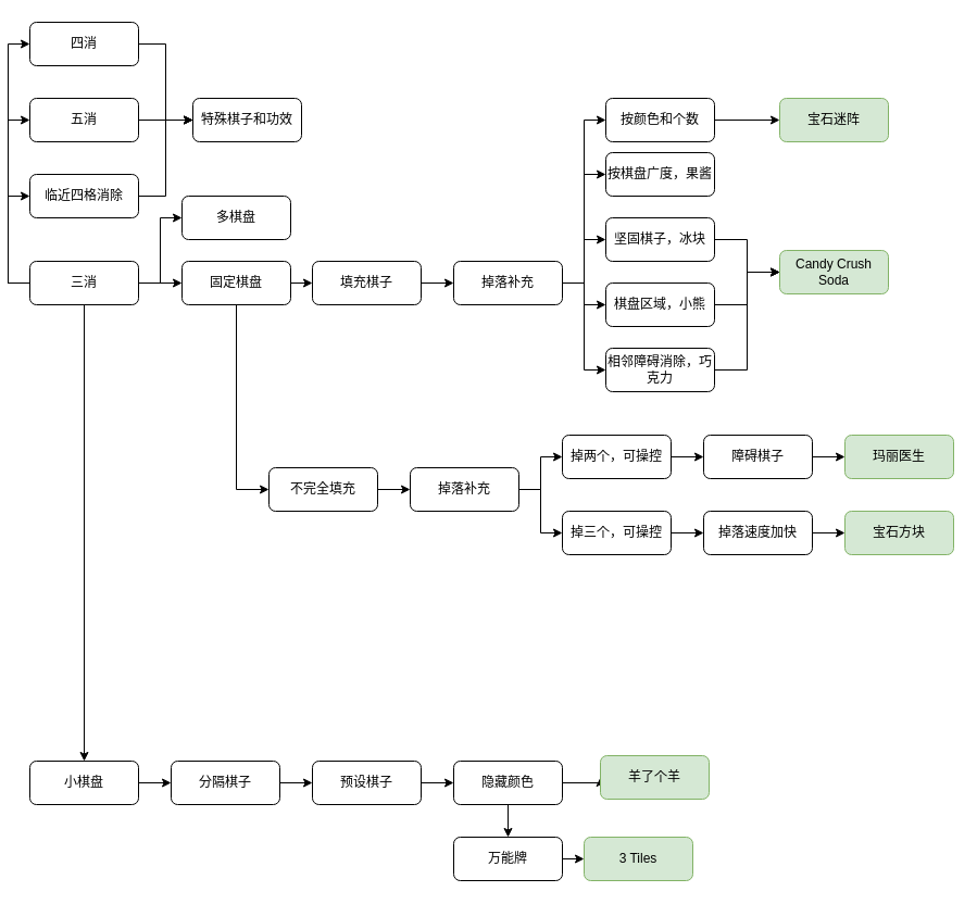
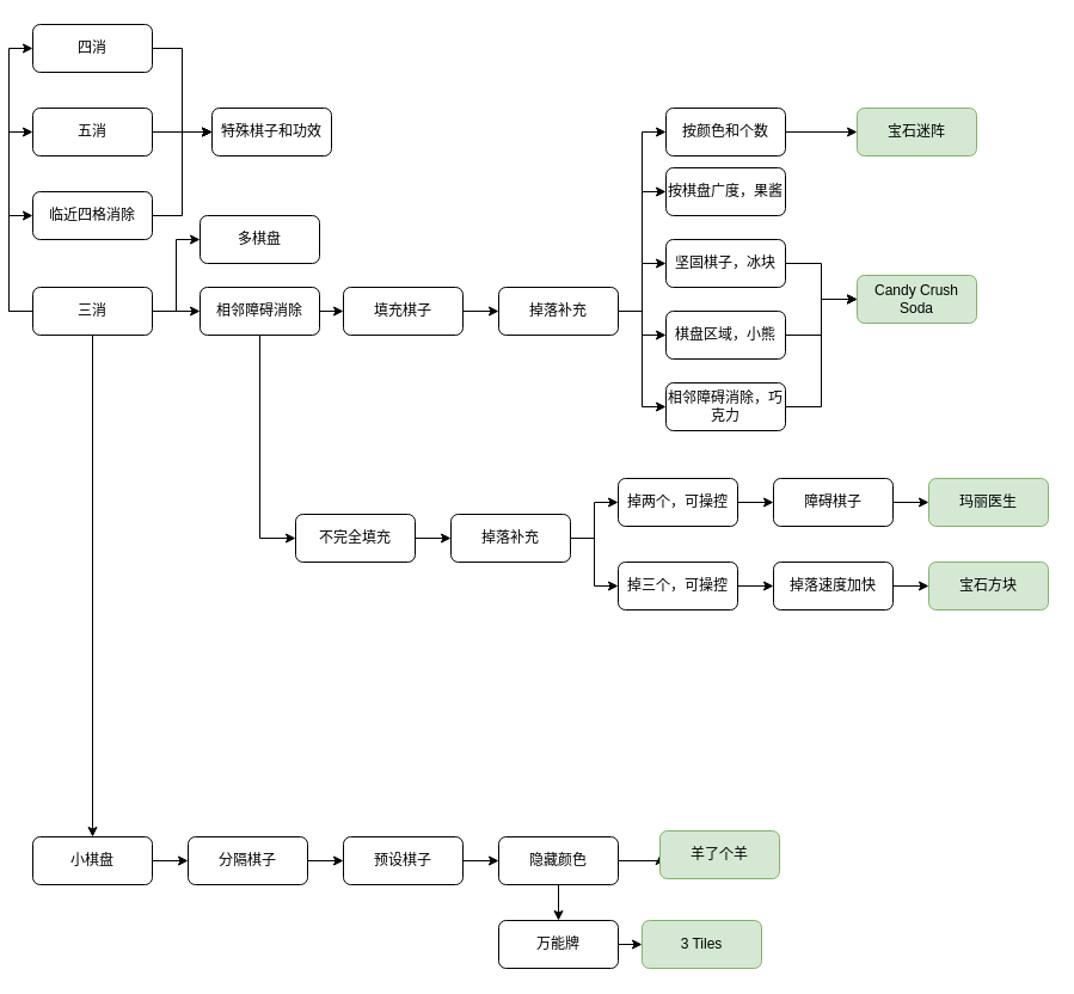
  <mxCell id="0" />
  <mxCell id="1" parent="0" />
  <mxCell id="2" style="edgeStyle=orthogonalEdgeStyle;rounded=0;orthogonalLoop=1;jettySize=auto;html=1;exitX=1;exitY=0.5;exitDx=0;exitDy=0;entryX=0;entryY=0.5;entryDx=0;entryDy=0;" edge="1" parent="1" source="8" target="11"><mxGeometry relative="1" as="geometry" /></mxCell>
  <mxCell id="3" style="edgeStyle=orthogonalEdgeStyle;rounded=0;orthogonalLoop=1;jettySize=auto;html=1;exitX=1;exitY=0.5;exitDx=0;exitDy=0;entryX=0;entryY=0.5;entryDx=0;entryDy=0;" edge="1" parent="1" source="8" target="35"><mxGeometry relative="1" as="geometry" /></mxCell>
  <mxCell id="4" style="edgeStyle=orthogonalEdgeStyle;rounded=0;orthogonalLoop=1;jettySize=auto;html=1;exitX=0;exitY=0.5;exitDx=0;exitDy=0;entryX=0;entryY=0.5;entryDx=0;entryDy=0;" edge="1" parent="1" source="8" target="25"><mxGeometry relative="1" as="geometry" /></mxCell>
  <mxCell id="5" style="edgeStyle=orthogonalEdgeStyle;rounded=0;orthogonalLoop=1;jettySize=auto;html=1;exitX=0;exitY=0.5;exitDx=0;exitDy=0;entryX=0;entryY=0.5;entryDx=0;entryDy=0;" edge="1" parent="1" source="8" target="23"><mxGeometry relative="1" as="geometry" /></mxCell>
  <mxCell id="6" style="edgeStyle=orthogonalEdgeStyle;rounded=0;orthogonalLoop=1;jettySize=auto;html=1;exitX=0;exitY=0.5;exitDx=0;exitDy=0;entryX=0;entryY=0.5;entryDx=0;entryDy=0;" edge="1" parent="1" source="8" target="21"><mxGeometry relative="1" as="geometry" /></mxCell>
  <mxCell id="7" style="edgeStyle=orthogonalEdgeStyle;rounded=0;orthogonalLoop=1;jettySize=auto;html=1;exitX=0.5;exitY=1;exitDx=0;exitDy=0;" edge="1" parent="1" source="8" target="38"><mxGeometry relative="1" as="geometry" /></mxCell>
  <mxCell id="8" value="三消" style="rounded=1;whiteSpace=wrap;html=1;" vertex="1" parent="1"><mxGeometry x="20" y="240" width="100" height="40" as="geometry" /></mxCell>
  <mxCell id="9" style="edgeStyle=orthogonalEdgeStyle;rounded=0;orthogonalLoop=1;jettySize=auto;html=1;exitX=1;exitY=0.5;exitDx=0;exitDy=0;entryX=0;entryY=0.5;entryDx=0;entryDy=0;" edge="1" parent="1" source="11" target="13"><mxGeometry relative="1" as="geometry" /></mxCell>
  <mxCell id="10" style="edgeStyle=orthogonalEdgeStyle;rounded=0;orthogonalLoop=1;jettySize=auto;html=1;exitX=0.5;exitY=1;exitDx=0;exitDy=0;entryX=0;entryY=0.5;entryDx=0;entryDy=0;" edge="1" parent="1" source="11" target="52"><mxGeometry relative="1" as="geometry" /></mxCell>
- <mxCell id="11" value="固定棋盘" style="rounded=1;whiteSpace=wrap;html=1;" vertex="1" parent="1"><mxGeometry x="160" y="240" width="100" height="40" as="geometry" /></mxCell>
+ <mxCell id="11" value="相邻障碍消除" style="rounded=1;whiteSpace=wrap;html=1;" vertex="1" parent="1"><mxGeometry x="160" y="240" width="100" height="40" as="geometry" /></mxCell>
  <mxCell id="12" style="edgeStyle=orthogonalEdgeStyle;rounded=0;orthogonalLoop=1;jettySize=auto;html=1;exitX=1;exitY=0.5;exitDx=0;exitDy=0;entryX=0;entryY=0.5;entryDx=0;entryDy=0;" edge="1" parent="1" source="13" target="19"><mxGeometry relative="1" as="geometry" /></mxCell>
  <mxCell id="13" value="填充棋子" style="rounded=1;whiteSpace=wrap;html=1;" vertex="1" parent="1"><mxGeometry x="280" y="240" width="100" height="40" as="geometry" /></mxCell>
  <mxCell id="14" style="edgeStyle=orthogonalEdgeStyle;rounded=0;orthogonalLoop=1;jettySize=auto;html=1;exitX=1;exitY=0.5;exitDx=0;exitDy=0;entryX=0;entryY=0.5;entryDx=0;entryDy=0;" edge="1" parent="1" source="19" target="32"><mxGeometry relative="1" as="geometry" /></mxCell>
  <mxCell id="15" style="edgeStyle=orthogonalEdgeStyle;rounded=0;orthogonalLoop=1;jettySize=auto;html=1;exitX=1;exitY=0.5;exitDx=0;exitDy=0;entryX=0;entryY=0.5;entryDx=0;entryDy=0;" edge="1" parent="1" source="19" target="30"><mxGeometry relative="1" as="geometry" /></mxCell>
  <mxCell id="16" style="edgeStyle=orthogonalEdgeStyle;rounded=0;orthogonalLoop=1;jettySize=auto;html=1;exitX=1;exitY=0.5;exitDx=0;exitDy=0;entryX=0;entryY=0.5;entryDx=0;entryDy=0;" edge="1" parent="1" source="19" target="34"><mxGeometry relative="1" as="geometry" /></mxCell>
  <mxCell id="17" style="edgeStyle=orthogonalEdgeStyle;rounded=0;orthogonalLoop=1;jettySize=auto;html=1;exitX=1;exitY=0.5;exitDx=0;exitDy=0;entryX=0;entryY=0.5;entryDx=0;entryDy=0;" edge="1" parent="1" source="19" target="27"><mxGeometry relative="1" as="geometry" /></mxCell>
  <mxCell id="18" style="edgeStyle=orthogonalEdgeStyle;rounded=0;orthogonalLoop=1;jettySize=auto;html=1;exitX=1;exitY=0.5;exitDx=0;exitDy=0;entryX=0;entryY=0.5;entryDx=0;entryDy=0;" edge="1" parent="1" source="19" target="28"><mxGeometry relative="1" as="geometry" /></mxCell>
  <mxCell id="19" value="掉落补充" style="rounded=1;whiteSpace=wrap;html=1;" vertex="1" parent="1"><mxGeometry x="410" y="240" width="100" height="40" as="geometry" /></mxCell>
  <mxCell id="20" style="edgeStyle=orthogonalEdgeStyle;rounded=0;orthogonalLoop=1;jettySize=auto;html=1;exitX=1;exitY=0.5;exitDx=0;exitDy=0;entryX=0;entryY=0.5;entryDx=0;entryDy=0;" edge="1" parent="1" source="21" target="36"><mxGeometry relative="1" as="geometry" /></mxCell>
  <mxCell id="21" value="四消" style="rounded=1;whiteSpace=wrap;html=1;" vertex="1" parent="1"><mxGeometry x="20" y="20" width="100" height="40" as="geometry" /></mxCell>
  <mxCell id="22" style="edgeStyle=orthogonalEdgeStyle;rounded=0;orthogonalLoop=1;jettySize=auto;html=1;exitX=1;exitY=0.5;exitDx=0;exitDy=0;" edge="1" parent="1" source="23"><mxGeometry relative="1" as="geometry"><mxPoint x="170" y="110" as="targetPoint" /></mxGeometry></mxCell>
  <mxCell id="23" value="五消" style="rounded=1;whiteSpace=wrap;html=1;" vertex="1" parent="1"><mxGeometry x="20" y="90" width="100" height="40" as="geometry" /></mxCell>
  <mxCell id="24" style="edgeStyle=orthogonalEdgeStyle;rounded=0;orthogonalLoop=1;jettySize=auto;html=1;exitX=1;exitY=0.5;exitDx=0;exitDy=0;entryX=0;entryY=0.5;entryDx=0;entryDy=0;" edge="1" parent="1" source="25" target="36"><mxGeometry relative="1" as="geometry" /></mxCell>
  <mxCell id="25" value="临近四格消除" style="rounded=1;whiteSpace=wrap;html=1;" vertex="1" parent="1"><mxGeometry x="20" y="160" width="100" height="40" as="geometry" /></mxCell>
  <mxCell id="26" style="edgeStyle=orthogonalEdgeStyle;rounded=0;orthogonalLoop=1;jettySize=auto;html=1;exitX=1;exitY=0.5;exitDx=0;exitDy=0;entryX=0;entryY=0.5;entryDx=0;entryDy=0;" edge="1" parent="1" source="27" target="66"><mxGeometry relative="1" as="geometry" /></mxCell>
  <mxCell id="27" value="按颜色和个数" style="rounded=1;whiteSpace=wrap;html=1;" vertex="1" parent="1"><mxGeometry x="550" y="90" width="100" height="40" as="geometry" /></mxCell>
  <mxCell id="28" value="按棋盘广度，果酱" style="rounded=1;whiteSpace=wrap;html=1;" vertex="1" parent="1"><mxGeometry x="550" y="140" width="100" height="40" as="geometry" /></mxCell>
  <mxCell id="29" style="edgeStyle=orthogonalEdgeStyle;rounded=0;orthogonalLoop=1;jettySize=auto;html=1;exitX=1;exitY=0.5;exitDx=0;exitDy=0;entryX=0;entryY=0.5;entryDx=0;entryDy=0;" edge="1" parent="1" source="30" target="50"><mxGeometry relative="1" as="geometry" /></mxCell>
  <mxCell id="30" value="坚固棋子，冰块" style="rounded=1;whiteSpace=wrap;html=1;" vertex="1" parent="1"><mxGeometry x="550" y="200" width="100" height="40" as="geometry" /></mxCell>
  <mxCell id="31" style="edgeStyle=orthogonalEdgeStyle;rounded=0;orthogonalLoop=1;jettySize=auto;html=1;exitX=1;exitY=0.5;exitDx=0;exitDy=0;entryX=0;entryY=0.5;entryDx=0;entryDy=0;" edge="1" parent="1" source="32" target="50"><mxGeometry relative="1" as="geometry" /></mxCell>
  <mxCell id="32" value="棋盘区域，小熊" style="rounded=1;whiteSpace=wrap;html=1;" vertex="1" parent="1"><mxGeometry x="550" y="260" width="100" height="40" as="geometry" /></mxCell>
  <mxCell id="33" style="edgeStyle=orthogonalEdgeStyle;rounded=0;orthogonalLoop=1;jettySize=auto;html=1;exitX=1;exitY=0.5;exitDx=0;exitDy=0;entryX=0;entryY=0.5;entryDx=0;entryDy=0;" edge="1" parent="1" source="34" target="50"><mxGeometry relative="1" as="geometry" /></mxCell>
  <mxCell id="34" value="相邻障碍消除，巧克力" style="rounded=1;whiteSpace=wrap;html=1;" vertex="1" parent="1"><mxGeometry x="550" y="320" width="100" height="40" as="geometry" /></mxCell>
  <mxCell id="35" value="多棋盘" style="rounded=1;whiteSpace=wrap;html=1;" vertex="1" parent="1"><mxGeometry x="160" y="180" width="100" height="40" as="geometry" /></mxCell>
  <mxCell id="36" value="特殊棋子和功效" style="rounded=1;whiteSpace=wrap;html=1;" vertex="1" parent="1"><mxGeometry x="170" y="90" width="100" height="40" as="geometry" /></mxCell>
  <mxCell id="37" style="edgeStyle=orthogonalEdgeStyle;rounded=0;orthogonalLoop=1;jettySize=auto;html=1;exitX=1;exitY=0.5;exitDx=0;exitDy=0;entryX=0;entryY=0.5;entryDx=0;entryDy=0;" edge="1" parent="1" source="38" target="40"><mxGeometry relative="1" as="geometry" /></mxCell>
  <mxCell id="38" value="小棋盘" style="rounded=1;whiteSpace=wrap;html=1;" vertex="1" parent="1"><mxGeometry x="20" y="700" width="100" height="40" as="geometry" /></mxCell>
  <mxCell id="39" style="edgeStyle=orthogonalEdgeStyle;rounded=0;orthogonalLoop=1;jettySize=auto;html=1;exitX=1;exitY=0.5;exitDx=0;exitDy=0;" edge="1" parent="1" source="40" target="42"><mxGeometry relative="1" as="geometry" /></mxCell>
  <mxCell id="40" value="分隔棋子" style="rounded=1;whiteSpace=wrap;html=1;" vertex="1" parent="1"><mxGeometry x="150" y="700" width="100" height="40" as="geometry" /></mxCell>
  <mxCell id="41" style="edgeStyle=orthogonalEdgeStyle;rounded=0;orthogonalLoop=1;jettySize=auto;html=1;exitX=1;exitY=0.5;exitDx=0;exitDy=0;entryX=0;entryY=0.5;entryDx=0;entryDy=0;" edge="1" parent="1" source="42" target="45"><mxGeometry relative="1" as="geometry" /></mxCell>
  <mxCell id="42" value="预设棋子" style="rounded=1;whiteSpace=wrap;html=1;" vertex="1" parent="1"><mxGeometry x="280" y="700" width="100" height="40" as="geometry" /></mxCell>
  <mxCell id="43" style="edgeStyle=orthogonalEdgeStyle;rounded=0;orthogonalLoop=1;jettySize=auto;html=1;exitX=1;exitY=0.5;exitDx=0;exitDy=0;entryX=0;entryY=0.5;entryDx=0;entryDy=0;" edge="1" parent="1" source="45" target="46"><mxGeometry relative="1" as="geometry" /></mxCell>
  <mxCell id="44" style="edgeStyle=orthogonalEdgeStyle;rounded=0;orthogonalLoop=1;jettySize=auto;html=1;exitX=0.5;exitY=1;exitDx=0;exitDy=0;entryX=0.5;entryY=0;entryDx=0;entryDy=0;" edge="1" parent="1" source="45" target="48"><mxGeometry relative="1" as="geometry" /></mxCell>
  <mxCell id="45" value="隐藏颜色" style="rounded=1;whiteSpace=wrap;html=1;" vertex="1" parent="1"><mxGeometry x="410" y="700" width="100" height="40" as="geometry" /></mxCell>
  <mxCell id="46" value="羊了个羊" style="rounded=1;whiteSpace=wrap;html=1;fillColor=#d5e8d4;strokeColor=#82b366;" vertex="1" parent="1"><mxGeometry x="545" y="695" width="100" height="40" as="geometry" /></mxCell>
  <mxCell id="47" style="edgeStyle=orthogonalEdgeStyle;rounded=0;orthogonalLoop=1;jettySize=auto;html=1;exitX=1;exitY=0.5;exitDx=0;exitDy=0;entryX=0;entryY=0.5;entryDx=0;entryDy=0;" edge="1" parent="1" source="48" target="49"><mxGeometry relative="1" as="geometry" /></mxCell>
  <mxCell id="48" value="万能牌" style="rounded=1;whiteSpace=wrap;html=1;" vertex="1" parent="1"><mxGeometry x="410" y="770" width="100" height="40" as="geometry" /></mxCell>
  <mxCell id="49" value="3 Tiles" style="rounded=1;whiteSpace=wrap;html=1;fillColor=#d5e8d4;strokeColor=#82b366;" vertex="1" parent="1"><mxGeometry x="530" y="770" width="100" height="40" as="geometry" /></mxCell>
  <mxCell id="50" value="Candy Crush Soda" style="rounded=1;whiteSpace=wrap;html=1;fillColor=#d5e8d4;strokeColor=#82b366;" vertex="1" parent="1"><mxGeometry x="710" y="230" width="100" height="40" as="geometry" /></mxCell>
  <mxCell id="51" style="edgeStyle=orthogonalEdgeStyle;rounded=0;orthogonalLoop=1;jettySize=auto;html=1;exitX=1;exitY=0.5;exitDx=0;exitDy=0;entryX=0;entryY=0.5;entryDx=0;entryDy=0;" edge="1" parent="1" source="52" target="55"><mxGeometry relative="1" as="geometry" /></mxCell>
  <mxCell id="52" value="不完全填充" style="rounded=1;whiteSpace=wrap;html=1;" vertex="1" parent="1"><mxGeometry x="240" y="430" width="100" height="40" as="geometry" /></mxCell>
  <mxCell id="53" style="edgeStyle=orthogonalEdgeStyle;rounded=0;orthogonalLoop=1;jettySize=auto;html=1;exitX=1;exitY=0.5;exitDx=0;exitDy=0;entryX=0;entryY=0.5;entryDx=0;entryDy=0;" edge="1" parent="1" source="55" target="57"><mxGeometry relative="1" as="geometry" /></mxCell>
  <mxCell id="54" style="edgeStyle=orthogonalEdgeStyle;rounded=0;orthogonalLoop=1;jettySize=auto;html=1;exitX=1;exitY=0.5;exitDx=0;exitDy=0;entryX=0;entryY=0.5;entryDx=0;entryDy=0;" edge="1" parent="1" source="55" target="59"><mxGeometry relative="1" as="geometry" /></mxCell>
  <mxCell id="55" value="掉落补充" style="rounded=1;whiteSpace=wrap;html=1;" vertex="1" parent="1"><mxGeometry x="370" y="430" width="100" height="40" as="geometry" /></mxCell>
  <mxCell id="56" style="edgeStyle=orthogonalEdgeStyle;rounded=0;orthogonalLoop=1;jettySize=auto;html=1;exitX=1;exitY=0.5;exitDx=0;exitDy=0;entryX=0;entryY=0.5;entryDx=0;entryDy=0;" edge="1" parent="1" source="57" target="61"><mxGeometry relative="1" as="geometry" /></mxCell>
  <mxCell id="57" value="掉两个，可操控" style="rounded=1;whiteSpace=wrap;html=1;" vertex="1" parent="1"><mxGeometry x="510" y="400" width="100" height="40" as="geometry" /></mxCell>
  <mxCell id="58" style="edgeStyle=orthogonalEdgeStyle;rounded=0;orthogonalLoop=1;jettySize=auto;html=1;exitX=1;exitY=0.5;exitDx=0;exitDy=0;entryX=0;entryY=0.5;entryDx=0;entryDy=0;" edge="1" parent="1" source="59" target="64"><mxGeometry relative="1" as="geometry" /></mxCell>
  <mxCell id="59" value="掉三个，可操控" style="rounded=1;whiteSpace=wrap;html=1;" vertex="1" parent="1"><mxGeometry x="510" y="470" width="100" height="40" as="geometry" /></mxCell>
  <mxCell id="60" style="edgeStyle=orthogonalEdgeStyle;rounded=0;orthogonalLoop=1;jettySize=auto;html=1;exitX=1;exitY=0.5;exitDx=0;exitDy=0;entryX=0;entryY=0.5;entryDx=0;entryDy=0;" edge="1" parent="1" source="61" target="62"><mxGeometry relative="1" as="geometry" /></mxCell>
  <mxCell id="61" value="障碍棋子" style="rounded=1;whiteSpace=wrap;html=1;" vertex="1" parent="1"><mxGeometry x="640" y="400" width="100" height="40" as="geometry" /></mxCell>
  <mxCell id="62" value="玛丽医生" style="rounded=1;whiteSpace=wrap;html=1;fillColor=#d5e8d4;strokeColor=#82b366;" vertex="1" parent="1"><mxGeometry x="770" y="400" width="100" height="40" as="geometry" /></mxCell>
  <mxCell id="63" style="edgeStyle=orthogonalEdgeStyle;rounded=0;orthogonalLoop=1;jettySize=auto;html=1;exitX=1;exitY=0.5;exitDx=0;exitDy=0;entryX=0;entryY=0.5;entryDx=0;entryDy=0;" edge="1" parent="1" source="64" target="65"><mxGeometry relative="1" as="geometry" /></mxCell>
  <mxCell id="64" value="掉落速度加快" style="rounded=1;whiteSpace=wrap;html=1;" vertex="1" parent="1"><mxGeometry x="640" y="470" width="100" height="40" as="geometry" /></mxCell>
  <mxCell id="65" value="宝石方块" style="rounded=1;whiteSpace=wrap;html=1;fillColor=#d5e8d4;strokeColor=#82b366;" vertex="1" parent="1"><mxGeometry x="770" y="470" width="100" height="40" as="geometry" /></mxCell>
  <mxCell id="66" value="宝石迷阵" style="rounded=1;whiteSpace=wrap;html=1;fillColor=#d5e8d4;strokeColor=#82b366;" vertex="1" parent="1"><mxGeometry x="710" y="90" width="100" height="40" as="geometry" /></mxCell>
